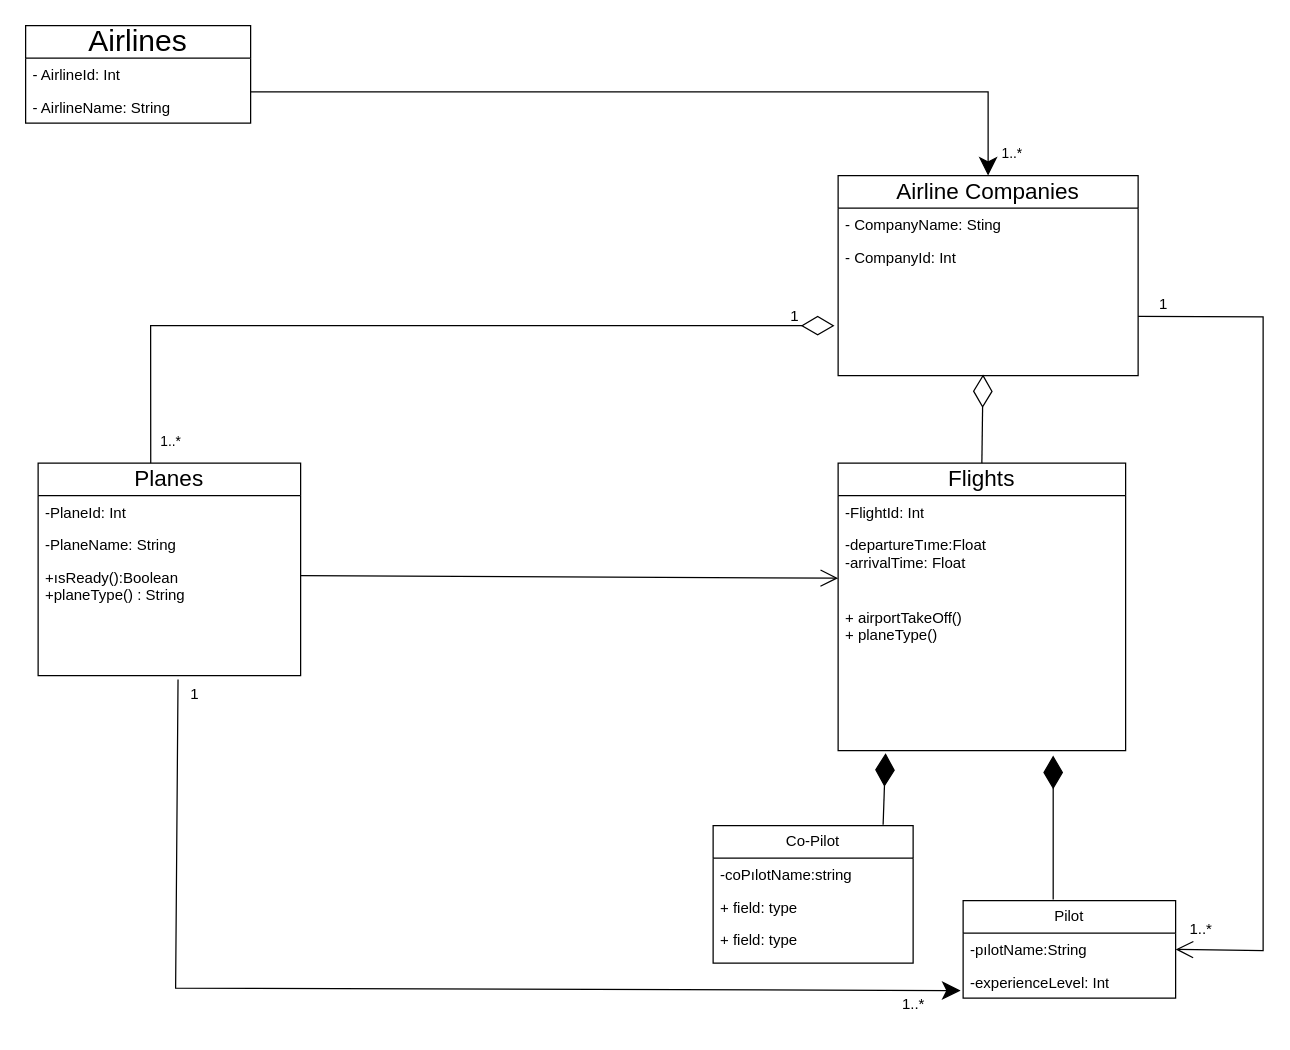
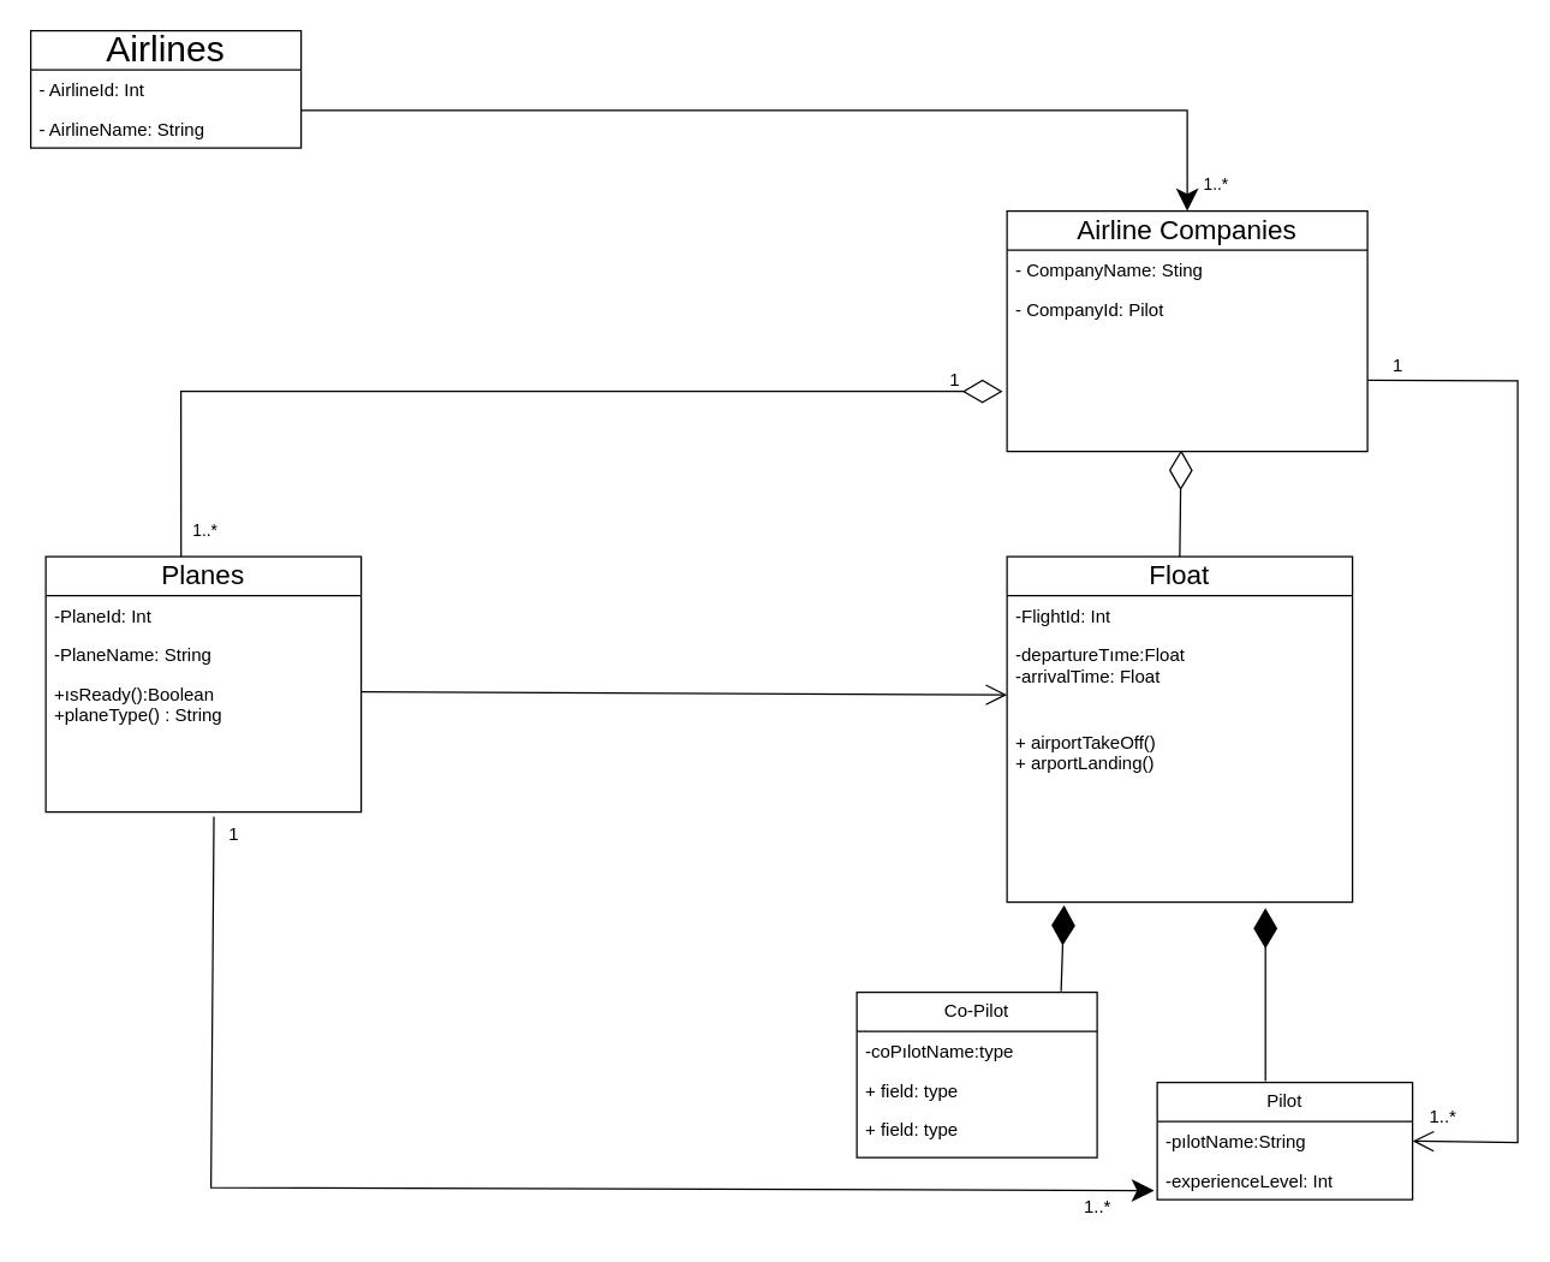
  <mxCell id="0" />
  <mxCell id="1" parent="0" />
  <mxCell id="2" value="&lt;font style=&quot;font-size: 24px;&quot;&gt;Airlines&lt;/font&gt;" style="swimlane;fontStyle=0;childLayout=stackLayout;horizontal=1;startSize=26;fillColor=none;horizontalStack=0;resizeParent=1;resizeParentMax=0;resizeLast=0;collapsible=1;marginBottom=0;whiteSpace=wrap;html=1;" vertex="1" parent="1"><mxGeometry x="20" y="20" width="180" height="78" as="geometry" /></mxCell>
  <mxCell id="3" value="- AirlineId: Int&lt;span style=&quot;white-space: pre;&quot;&gt;&#09;&lt;/span&gt;" style="text;strokeColor=none;fillColor=none;align=left;verticalAlign=top;spacingLeft=4;spacingRight=4;overflow=hidden;rotatable=0;points=[[0,0.5],[1,0.5]];portConstraint=eastwest;whiteSpace=wrap;html=1;" vertex="1" parent="2"><mxGeometry y="26" width="180" height="26" as="geometry" /></mxCell>
  <mxCell id="4" value="- AirlineName: String" style="text;strokeColor=none;fillColor=none;align=left;verticalAlign=top;spacingLeft=4;spacingRight=4;overflow=hidden;rotatable=0;points=[[0,0.5],[1,0.5]];portConstraint=eastwest;whiteSpace=wrap;html=1;" vertex="1" parent="2"><mxGeometry y="52" width="180" height="26" as="geometry" /></mxCell>
  <mxCell id="5" value="&lt;font style=&quot;font-size: 18px;&quot;&gt;Airline Companies&lt;/font&gt;" style="swimlane;fontStyle=0;childLayout=stackLayout;horizontal=1;startSize=26;fillColor=none;horizontalStack=0;resizeParent=1;resizeParentMax=0;resizeLast=0;collapsible=1;marginBottom=0;whiteSpace=wrap;html=1;" vertex="1" parent="1"><mxGeometry x="670" y="140" width="240" height="160" as="geometry" /></mxCell>
  <mxCell id="6" value="- CompanyName: Sting" style="text;strokeColor=none;fillColor=none;align=left;verticalAlign=top;spacingLeft=4;spacingRight=4;overflow=hidden;rotatable=0;points=[[0,0.5],[1,0.5]];portConstraint=eastwest;whiteSpace=wrap;html=1;" vertex="1" parent="5"><mxGeometry y="26" width="240" height="26" as="geometry" /></mxCell>
- <mxCell id="7" value="- CompanyId: Int" style="text;strokeColor=none;fillColor=none;align=left;verticalAlign=top;spacingLeft=4;spacingRight=4;overflow=hidden;rotatable=0;points=[[0,0.5],[1,0.5]];portConstraint=eastwest;whiteSpace=wrap;html=1;" vertex="1" parent="5"><mxGeometry y="52" width="240" height="108" as="geometry" /></mxCell>
+ <mxCell id="7" value="- CompanyId: Pilot" style="text;strokeColor=none;fillColor=none;align=left;verticalAlign=top;spacingLeft=4;spacingRight=4;overflow=hidden;rotatable=0;points=[[0,0.5],[1,0.5]];portConstraint=eastwest;whiteSpace=wrap;html=1;" vertex="1" parent="5"><mxGeometry y="52" width="240" height="108" as="geometry" /></mxCell>
  <mxCell id="8" value="" style="endArrow=classic;endFill=1;endSize=12;html=1;rounded=0;entryX=0.5;entryY=0;entryDx=0;entryDy=0;exitX=1;exitY=1.038;exitDx=0;exitDy=0;exitPerimeter=0;" edge="1" parent="1" source="3" target="5"><mxGeometry width="160" relative="1" as="geometry"><mxPoint x="210" y="70" as="sourcePoint" /><mxPoint x="880" y="70" as="targetPoint" /><Array as="points"><mxPoint x="790" y="73" /></Array></mxGeometry></mxCell>
  <mxCell id="9" value="1..*" style="edgeLabel;html=1;align=center;verticalAlign=middle;resizable=0;points=[];spacing=10;spacingTop=5;" vertex="1" connectable="0" parent="8"><mxGeometry x="0.93" y="-1" relative="1" as="geometry"><mxPoint x="19" y="2" as="offset" /></mxGeometry></mxCell>
  <mxCell id="10" value="&lt;font style=&quot;font-size: 18px;&quot;&gt;Planes&lt;/font&gt;" style="swimlane;fontStyle=0;childLayout=stackLayout;horizontal=1;startSize=26;fillColor=none;horizontalStack=0;resizeParent=1;resizeParentMax=0;resizeLast=0;collapsible=1;marginBottom=0;whiteSpace=wrap;html=1;" vertex="1" parent="1"><mxGeometry x="30" y="370" width="210" height="170" as="geometry" /></mxCell>
  <mxCell id="11" value="-PlaneId: Int" style="text;strokeColor=none;fillColor=none;align=left;verticalAlign=top;spacingLeft=4;spacingRight=4;overflow=hidden;rotatable=0;points=[[0,0.5],[1,0.5]];portConstraint=eastwest;whiteSpace=wrap;html=1;" vertex="1" parent="10"><mxGeometry y="26" width="210" height="26" as="geometry" /></mxCell>
  <mxCell id="12" value="-PlaneName: String" style="text;strokeColor=none;fillColor=none;align=left;verticalAlign=top;spacingLeft=4;spacingRight=4;overflow=hidden;rotatable=0;points=[[0,0.5],[1,0.5]];portConstraint=eastwest;whiteSpace=wrap;html=1;" vertex="1" parent="10"><mxGeometry y="52" width="210" height="26" as="geometry" /></mxCell>
  <mxCell id="13" value="+ısReady():Boolean&lt;div&gt;+planeType() : String&lt;/div&gt;&lt;div&gt;&lt;br&gt;&lt;/div&gt;" style="text;strokeColor=none;fillColor=none;align=left;verticalAlign=top;spacingLeft=4;spacingRight=4;overflow=hidden;rotatable=0;points=[[0,0.5],[1,0.5]];portConstraint=eastwest;whiteSpace=wrap;html=1;" vertex="1" parent="10"><mxGeometry y="78" width="210" height="92" as="geometry" /></mxCell>
  <mxCell id="14" value="" style="endArrow=diamondThin;endFill=0;endSize=24;html=1;rounded=0;entryX=-0.012;entryY=0.63;entryDx=0;entryDy=0;entryPerimeter=0;exitX=0.429;exitY=0;exitDx=0;exitDy=0;exitPerimeter=0;" edge="1" parent="1" source="10" target="7"><mxGeometry width="160" relative="1" as="geometry"><mxPoint x="120" y="330" as="sourcePoint" /><mxPoint x="1010" y="610" as="targetPoint" /><Array as="points"><mxPoint x="120" y="260" /></Array></mxGeometry></mxCell>
  <mxCell id="15" value="1..*" style="edgeLabel;html=1;align=center;verticalAlign=middle;resizable=0;points=[];" vertex="1" connectable="0" parent="14"><mxGeometry x="-0.948" y="-4" relative="1" as="geometry"><mxPoint x="11" as="offset" /></mxGeometry></mxCell>
  <mxCell id="16" value="1" style="text;html=1;align=center;verticalAlign=middle;resizable=0;points=[];autosize=1;strokeColor=none;fillColor=none;" vertex="1" parent="1"><mxGeometry x="620" y="238" width="30" height="30" as="geometry" /></mxCell>
- <mxCell id="17" value="&lt;font style=&quot;font-size: 18px;&quot;&gt;Flights&lt;/font&gt;" style="swimlane;fontStyle=0;childLayout=stackLayout;horizontal=1;startSize=26;fillColor=none;horizontalStack=0;resizeParent=1;resizeParentMax=0;resizeLast=0;collapsible=1;marginBottom=0;whiteSpace=wrap;html=1;" vertex="1" parent="1"><mxGeometry x="670" y="370" width="230" height="230" as="geometry" /></mxCell>
+ <mxCell id="17" value="&lt;font style=&quot;font-size: 18px;&quot;&gt;Float&lt;/font&gt;" style="swimlane;fontStyle=0;childLayout=stackLayout;horizontal=1;startSize=26;fillColor=none;horizontalStack=0;resizeParent=1;resizeParentMax=0;resizeLast=0;collapsible=1;marginBottom=0;whiteSpace=wrap;html=1;" vertex="1" parent="1"><mxGeometry x="670" y="370" width="230" height="230" as="geometry" /></mxCell>
  <mxCell id="18" value="-FlightId: Int" style="text;strokeColor=none;fillColor=none;align=left;verticalAlign=top;spacingLeft=4;spacingRight=4;overflow=hidden;rotatable=0;points=[[0,0.5],[1,0.5]];portConstraint=eastwest;whiteSpace=wrap;html=1;" vertex="1" parent="17"><mxGeometry y="26" width="230" height="26" as="geometry" /></mxCell>
  <mxCell id="19" value="-departureTıme:Float&lt;div&gt;-arrivalTime: Float&lt;/div&gt;&lt;div&gt;&lt;br&gt;&lt;/div&gt;" style="text;strokeColor=none;fillColor=none;align=left;verticalAlign=top;spacingLeft=4;spacingRight=4;overflow=hidden;rotatable=0;points=[[0,0.5],[1,0.5]];portConstraint=eastwest;whiteSpace=wrap;html=1;" vertex="1" parent="17"><mxGeometry y="52" width="230" height="58" as="geometry" /></mxCell>
- <mxCell id="20" value="+ airportTakeOff()&lt;div&gt;+ planeType()&lt;/div&gt;" style="text;strokeColor=none;fillColor=none;align=left;verticalAlign=top;spacingLeft=4;spacingRight=4;overflow=hidden;rotatable=0;points=[[0,0.5],[1,0.5]];portConstraint=eastwest;whiteSpace=wrap;html=1;" vertex="1" parent="17"><mxGeometry y="110" width="230" height="120" as="geometry" /></mxCell>
+ <mxCell id="20" value="+ airportTakeOff()&lt;div&gt;+ arportLanding()&lt;/div&gt;" style="text;strokeColor=none;fillColor=none;align=left;verticalAlign=top;spacingLeft=4;spacingRight=4;overflow=hidden;rotatable=0;points=[[0,0.5],[1,0.5]];portConstraint=eastwest;whiteSpace=wrap;html=1;" vertex="1" parent="17"><mxGeometry y="110" width="230" height="120" as="geometry" /></mxCell>
  <mxCell id="21" value="Pilot" style="swimlane;fontStyle=0;childLayout=stackLayout;horizontal=1;startSize=26;fillColor=none;horizontalStack=0;resizeParent=1;resizeParentMax=0;resizeLast=0;collapsible=1;marginBottom=0;whiteSpace=wrap;html=1;" vertex="1" parent="1"><mxGeometry x="770" y="720" width="170" height="78" as="geometry" /></mxCell>
  <mxCell id="22" value="-pılotName:String" style="text;strokeColor=none;fillColor=none;align=left;verticalAlign=top;spacingLeft=4;spacingRight=4;overflow=hidden;rotatable=0;points=[[0,0.5],[1,0.5]];portConstraint=eastwest;whiteSpace=wrap;html=1;" vertex="1" parent="21"><mxGeometry y="26" width="170" height="26" as="geometry" /></mxCell>
  <mxCell id="23" value="-experienceLevel: Int" style="text;strokeColor=none;fillColor=none;align=left;verticalAlign=top;spacingLeft=4;spacingRight=4;overflow=hidden;rotatable=0;points=[[0,0.5],[1,0.5]];portConstraint=eastwest;whiteSpace=wrap;html=1;" vertex="1" parent="21"><mxGeometry y="52" width="170" height="26" as="geometry" /></mxCell>
  <mxCell id="24" value="Co-Pilot" style="swimlane;fontStyle=0;childLayout=stackLayout;horizontal=1;startSize=26;fillColor=none;horizontalStack=0;resizeParent=1;resizeParentMax=0;resizeLast=0;collapsible=1;marginBottom=0;whiteSpace=wrap;html=1;" vertex="1" parent="1"><mxGeometry x="570" y="660" width="160" height="110" as="geometry" /></mxCell>
- <mxCell id="25" value="-coPılotName:string" style="text;strokeColor=none;fillColor=none;align=left;verticalAlign=top;spacingLeft=4;spacingRight=4;overflow=hidden;rotatable=0;points=[[0,0.5],[1,0.5]];portConstraint=eastwest;whiteSpace=wrap;html=1;" vertex="1" parent="24"><mxGeometry y="26" width="160" height="26" as="geometry" /></mxCell>
+ <mxCell id="25" value="-coPılotName:type" style="text;strokeColor=none;fillColor=none;align=left;verticalAlign=top;spacingLeft=4;spacingRight=4;overflow=hidden;rotatable=0;points=[[0,0.5],[1,0.5]];portConstraint=eastwest;whiteSpace=wrap;html=1;" vertex="1" parent="24"><mxGeometry y="26" width="160" height="26" as="geometry" /></mxCell>
  <mxCell id="26" value="+ field: type" style="text;strokeColor=none;fillColor=none;align=left;verticalAlign=top;spacingLeft=4;spacingRight=4;overflow=hidden;rotatable=0;points=[[0,0.5],[1,0.5]];portConstraint=eastwest;whiteSpace=wrap;html=1;" vertex="1" parent="24"><mxGeometry y="52" width="160" height="26" as="geometry" /></mxCell>
  <mxCell id="27" value="+ field: type" style="text;strokeColor=none;fillColor=none;align=left;verticalAlign=top;spacingLeft=4;spacingRight=4;overflow=hidden;rotatable=0;points=[[0,0.5],[1,0.5]];portConstraint=eastwest;whiteSpace=wrap;html=1;" vertex="1" parent="24"><mxGeometry y="78" width="160" height="32" as="geometry" /></mxCell>
  <mxCell id="28" value="" style="endArrow=diamondThin;endFill=1;endSize=24;html=1;rounded=0;entryX=0.748;entryY=1.033;entryDx=0;entryDy=0;entryPerimeter=0;exitX=0.424;exitY=-0.012;exitDx=0;exitDy=0;exitPerimeter=0;" edge="1" parent="1" source="21" target="20"><mxGeometry width="160" relative="1" as="geometry"><mxPoint x="840" y="710" as="sourcePoint" /><mxPoint x="840" y="650" as="targetPoint" /></mxGeometry></mxCell>
  <mxCell id="29" value="" style="endArrow=diamondThin;endFill=1;endSize=24;html=1;rounded=0;entryX=0.165;entryY=1.017;entryDx=0;entryDy=0;entryPerimeter=0;exitX=0.85;exitY=-0.006;exitDx=0;exitDy=0;exitPerimeter=0;" edge="1" parent="1" source="24" target="20"><mxGeometry width="160" relative="1" as="geometry"><mxPoint x="630" y="670" as="sourcePoint" /><mxPoint x="790" y="670" as="targetPoint" /></mxGeometry></mxCell>
  <mxCell id="30" value="" style="endArrow=open;endFill=1;endSize=12;html=1;rounded=0;entryX=1;entryY=0.5;entryDx=0;entryDy=0;" edge="1" parent="1" target="22"><mxGeometry width="160" relative="1" as="geometry"><mxPoint x="910" y="252.5" as="sourcePoint" /><mxPoint x="1000" y="760" as="targetPoint" /><Array as="points"><mxPoint x="1010" y="253" /><mxPoint x="1010" y="760" /></Array></mxGeometry></mxCell>
  <mxCell id="31" value="1" style="text;html=1;align=center;verticalAlign=middle;resizable=0;points=[];autosize=1;strokeColor=none;fillColor=none;" vertex="1" parent="1"><mxGeometry x="915" y="228" width="30" height="30" as="geometry" /></mxCell>
  <mxCell id="32" value="1..*" style="text;html=1;align=center;verticalAlign=middle;resizable=0;points=[];autosize=1;strokeColor=none;fillColor=none;" vertex="1" parent="1"><mxGeometry x="940" y="728" width="40" height="30" as="geometry" /></mxCell>
  <mxCell id="33" value="" style="endArrow=classic;endFill=1;endSize=12;html=1;rounded=0;exitX=0.533;exitY=1.033;exitDx=0;exitDy=0;exitPerimeter=0;entryX=-0.012;entryY=0.769;entryDx=0;entryDy=0;entryPerimeter=0;" edge="1" parent="1" source="13" target="23"><mxGeometry width="160" relative="1" as="geometry"><mxPoint x="110" y="700" as="sourcePoint" /><mxPoint x="740" y="800" as="targetPoint" /><Array as="points"><mxPoint x="140" y="790" /></Array></mxGeometry></mxCell>
  <mxCell id="34" value="1" style="text;html=1;align=center;verticalAlign=middle;resizable=0;points=[];autosize=1;strokeColor=none;fillColor=none;" vertex="1" parent="1"><mxGeometry x="140" y="540" width="30" height="30" as="geometry" /></mxCell>
  <mxCell id="35" value="1..*" style="text;html=1;align=center;verticalAlign=middle;resizable=0;points=[];autosize=1;strokeColor=none;fillColor=none;" vertex="1" parent="1"><mxGeometry x="710" y="788" width="40" height="30" as="geometry" /></mxCell>
  <mxCell id="36" value="" style="endArrow=diamondThin;endFill=0;endSize=24;html=1;rounded=0;exitX=0.5;exitY=0;exitDx=0;exitDy=0;entryX=0.483;entryY=0.991;entryDx=0;entryDy=0;entryPerimeter=0;" edge="1" parent="1" source="17" target="7"><mxGeometry width="160" relative="1" as="geometry"><mxPoint x="785" y="360" as="sourcePoint" /><mxPoint x="785" y="310" as="targetPoint" /></mxGeometry></mxCell>
  <mxCell id="37" value="" style="endArrow=open;endFill=1;endSize=12;html=1;rounded=0;entryX=0;entryY=0.69;entryDx=0;entryDy=0;entryPerimeter=0;" edge="1" parent="1" target="19"><mxGeometry width="160" relative="1" as="geometry"><mxPoint x="240" y="460" as="sourcePoint" /><mxPoint x="400" y="460" as="targetPoint" /></mxGeometry></mxCell>
